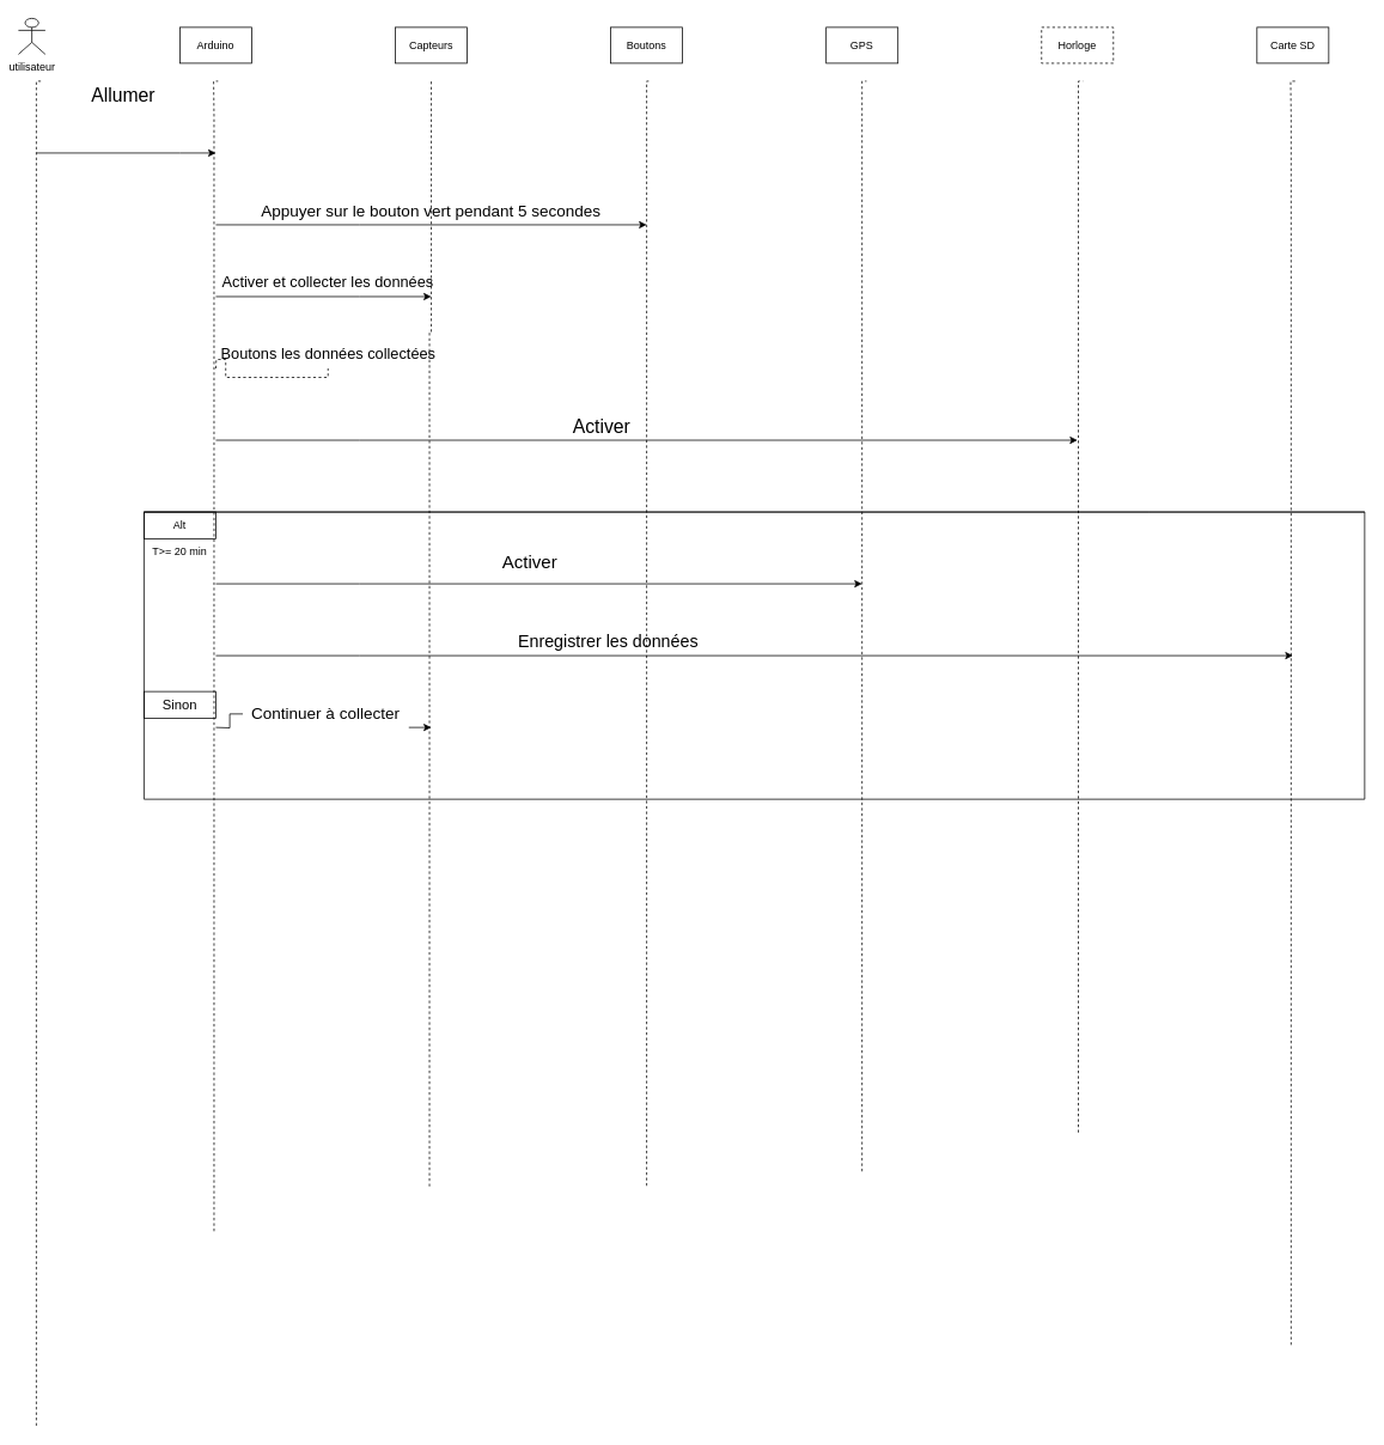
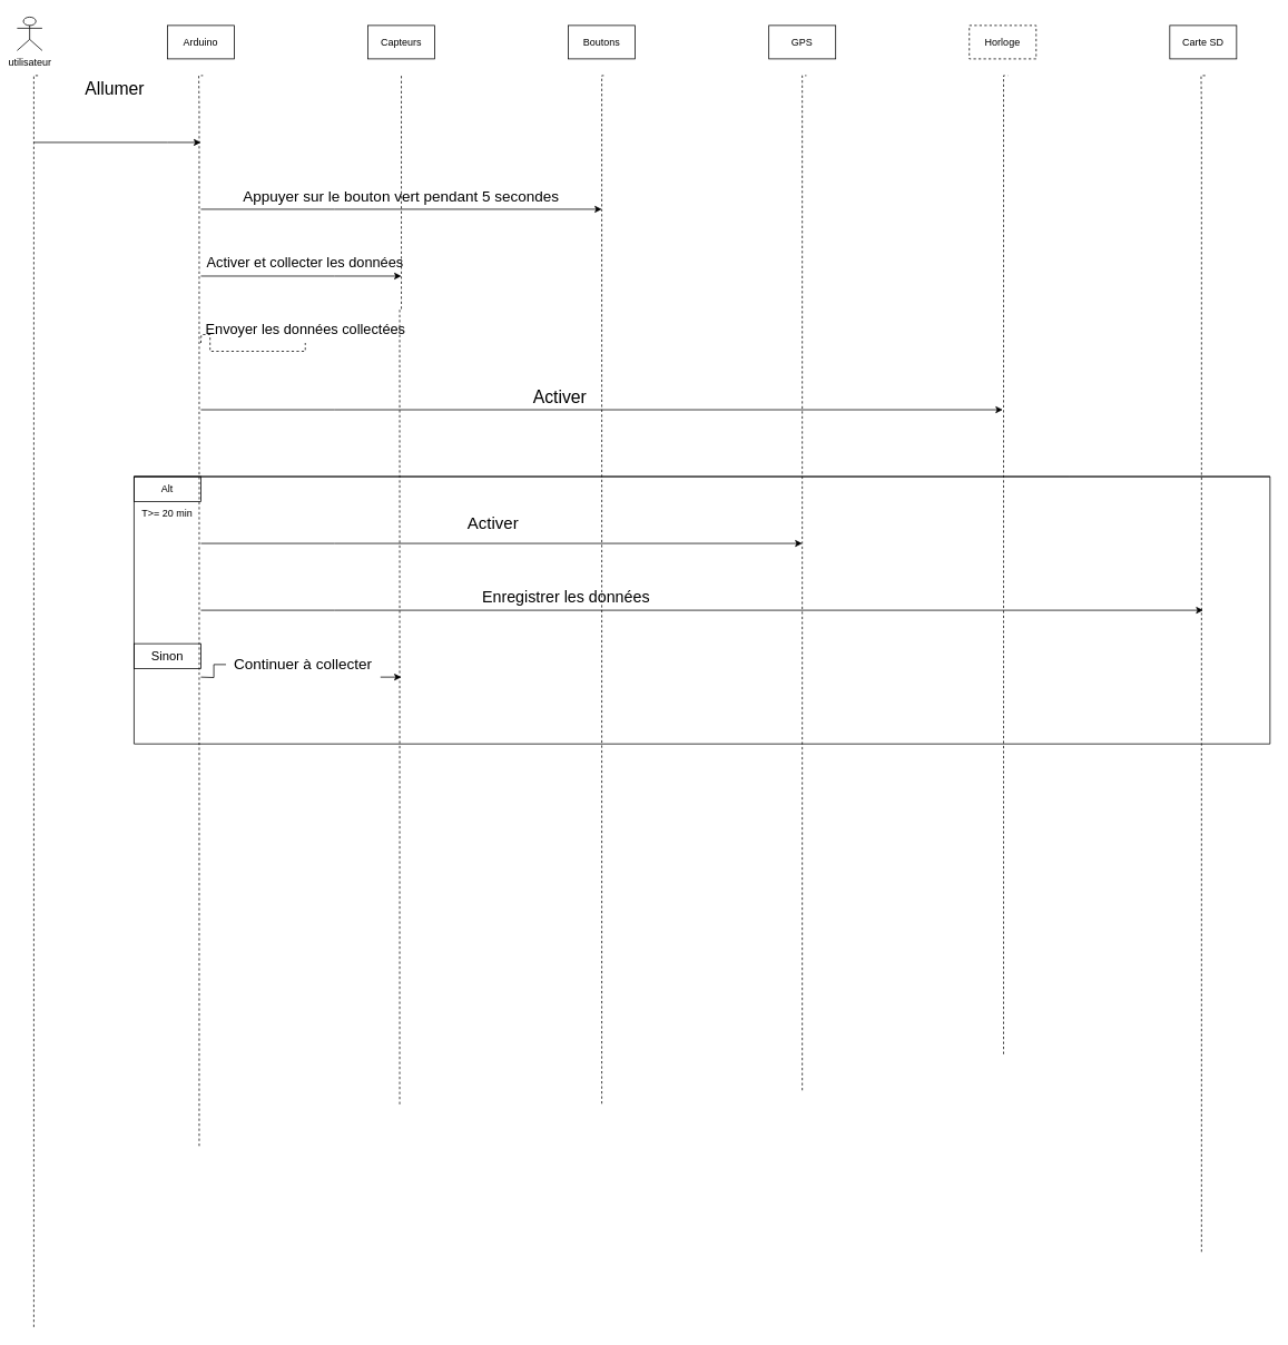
  <mxCell id="0" />
  <mxCell id="1" parent="0" />
  <mxCell id="2" value="utilisateur&lt;br&gt;" style="shape=umlActor;verticalLabelPosition=bottom;verticalAlign=top;html=1;outlineConnect=0;" parent="1" vertex="1"><mxGeometry x="20" y="20" width="30" height="40" as="geometry" /></mxCell>
  <mxCell id="3" value="" style="endArrow=none;dashed=1;html=1;rounded=0;edgeStyle=orthogonalEdgeStyle;fontStyle=1" parent="1" edge="1"><mxGeometry width="50" height="50" relative="1" as="geometry"><mxPoint x="40" y="1588" as="sourcePoint" /><mxPoint x="45" y="90" as="targetPoint" /><Array as="points"><mxPoint x="40" y="130" /><mxPoint x="40" y="130" /></Array></mxGeometry></mxCell>
  <mxCell id="4" value="Arduino" style="rounded=0;whiteSpace=wrap;html=1;" parent="1" vertex="1"><mxGeometry x="200" y="30" width="80" height="40" as="geometry" /></mxCell>
  <mxCell id="5" value="Capteurs" style="rounded=0;whiteSpace=wrap;html=1;" parent="1" vertex="1"><mxGeometry x="440" y="30" width="80" height="40" as="geometry" /></mxCell>
  <mxCell id="6" value="Boutons" style="rounded=0;whiteSpace=wrap;html=1;" parent="1" vertex="1"><mxGeometry x="680" y="30" width="80" height="40" as="geometry" /></mxCell>
  <mxCell id="7" value="GPS" style="rounded=0;whiteSpace=wrap;html=1;" parent="1" vertex="1"><mxGeometry x="920" y="30" width="80" height="40" as="geometry" /></mxCell>
  <mxCell id="8" value="Carte SD" style="rounded=0;whiteSpace=wrap;html=1;" parent="1" vertex="1"><mxGeometry x="1400" y="30" width="80" height="40" as="geometry" /></mxCell>
  <mxCell id="9" value="Horloge" style="rounded=0;whiteSpace=wrap;html=1;dashed=1;" parent="1" vertex="1"><mxGeometry x="1160" y="30" width="80" height="40" as="geometry" /></mxCell>
  <mxCell id="10" value="" style="endArrow=none;dashed=1;html=1;rounded=0;edgeStyle=orthogonalEdgeStyle;" parent="1" edge="1"><mxGeometry width="50" height="50" relative="1" as="geometry"><mxPoint x="238" y="1371.333" as="sourcePoint" /><mxPoint x="242.5" y="90" as="targetPoint" /><Array as="points"><mxPoint x="237.5" y="130" /><mxPoint x="237.5" y="130" /></Array></mxGeometry></mxCell>
  <mxCell id="11" value="" style="endArrow=none;dashed=1;html=1;rounded=0;edgeStyle=orthogonalEdgeStyle;" parent="1" edge="1"><mxGeometry width="50" height="50" relative="1" as="geometry"><mxPoint x="478" y="1321.333" as="sourcePoint" /><mxPoint x="480" y="90" as="targetPoint" /><Array as="points"><mxPoint x="478" y="370" /><mxPoint x="480" y="370" /></Array></mxGeometry></mxCell>
  <mxCell id="12" value="" style="endArrow=none;dashed=1;html=1;rounded=0;edgeStyle=orthogonalEdgeStyle;" parent="1" edge="1"><mxGeometry width="50" height="50" relative="1" as="geometry"><mxPoint x="720" y="1320.667" as="sourcePoint" /><mxPoint x="725" y="90" as="targetPoint" /><Array as="points"><mxPoint x="720" y="130" /><mxPoint x="720" y="130" /></Array></mxGeometry></mxCell>
  <mxCell id="13" value="" style="endArrow=none;dashed=1;html=1;rounded=0;edgeStyle=orthogonalEdgeStyle;" parent="1" edge="1"><mxGeometry width="50" height="50" relative="1" as="geometry"><mxPoint x="960" y="1304.667" as="sourcePoint" /><mxPoint x="965" y="90" as="targetPoint" /><Array as="points"><mxPoint x="960" y="130" /><mxPoint x="960" y="130" /></Array></mxGeometry></mxCell>
  <mxCell id="14" value="" style="endArrow=none;dashed=1;html=1;rounded=0;edgeStyle=orthogonalEdgeStyle;" parent="1" edge="1"><mxGeometry width="50" height="50" relative="1" as="geometry"><mxPoint x="1201" y="1261.333" as="sourcePoint" /><mxPoint x="1206" y="90" as="targetPoint" /><Array as="points"><mxPoint x="1201" y="130" /><mxPoint x="1201" y="130" /></Array></mxGeometry></mxCell>
  <mxCell id="15" value="" style="endArrow=none;dashed=1;html=1;rounded=0;edgeStyle=orthogonalEdgeStyle;" parent="1" edge="1"><mxGeometry width="50" height="50" relative="1" as="geometry"><mxPoint x="1438" y="1498" as="sourcePoint" /><mxPoint x="1442.5" y="90" as="targetPoint" /><Array as="points"><mxPoint x="1437.5" y="130" /><mxPoint x="1437.5" y="130" /></Array></mxGeometry></mxCell>
  <mxCell id="16" value="" style="endArrow=classic;html=1;rounded=0;edgeStyle=orthogonalEdgeStyle;" parent="1" edge="1"><mxGeometry width="50" height="50" relative="1" as="geometry"><mxPoint x="40" y="170" as="sourcePoint" /><mxPoint x="240" y="170" as="targetPoint" /><Array as="points"><mxPoint x="200" y="170" /></Array></mxGeometry></mxCell>
  <mxCell id="17" value="" style="endArrow=classic;html=1;rounded=0;edgeStyle=orthogonalEdgeStyle;" parent="1" edge="1"><mxGeometry width="50" height="50" relative="1" as="geometry"><mxPoint x="240" y="250" as="sourcePoint" /><mxPoint x="720" y="250" as="targetPoint" /><Array as="points"><mxPoint x="400" y="250" /></Array></mxGeometry></mxCell>
  <mxCell id="18" value="" style="endArrow=classic;html=1;rounded=0;edgeStyle=orthogonalEdgeStyle;" parent="1" edge="1"><mxGeometry width="50" height="50" relative="1" as="geometry"><mxPoint x="240" y="330" as="sourcePoint" /><mxPoint x="480" y="330" as="targetPoint" /><Array as="points"><mxPoint x="400" y="330" /></Array></mxGeometry></mxCell>
  <mxCell id="19" value="" style="endArrow=none;dashed=1;html=1;rounded=0;edgeStyle=orthogonalEdgeStyle;startArrow=none;" parent="1" edge="1" source="35"><mxGeometry width="50" height="50" relative="1" as="geometry"><mxPoint x="240" y="410" as="sourcePoint" /><mxPoint x="480" y="410" as="targetPoint" /><Array as="points"><mxPoint x="480" y="410" /></Array></mxGeometry></mxCell>
  <mxCell id="20" value="" style="endArrow=classic;html=1;rounded=0;edgeStyle=orthogonalEdgeStyle;" parent="1" edge="1"><mxGeometry width="50" height="50" relative="1" as="geometry"><mxPoint x="240" y="490" as="sourcePoint" /><mxPoint x="1200" y="490" as="targetPoint" /><Array as="points"><mxPoint x="400" y="490" /></Array></mxGeometry></mxCell>
  <mxCell id="21" value="" style="endArrow=none;html=1;rounded=0;edgeStyle=orthogonalEdgeStyle;" parent="1" edge="1"><mxGeometry width="50" height="50" relative="1" as="geometry"><mxPoint x="160" y="570" as="sourcePoint" /><mxPoint x="1520" y="570" as="targetPoint" /><Array as="points"><mxPoint x="1280" y="570" /></Array></mxGeometry></mxCell>
  <mxCell id="22" value="" style="endArrow=classic;html=1;rounded=0;edgeStyle=orthogonalEdgeStyle;" parent="1" edge="1"><mxGeometry width="50" height="50" relative="1" as="geometry"><mxPoint x="240" y="650" as="sourcePoint" /><mxPoint x="960" y="650" as="targetPoint" /><Array as="points"><mxPoint x="400" y="650" /></Array></mxGeometry></mxCell>
  <mxCell id="23" value="" style="endArrow=classic;html=1;rounded=0;edgeStyle=orthogonalEdgeStyle;" parent="1" edge="1"><mxGeometry width="50" height="50" relative="1" as="geometry"><mxPoint x="240" y="730" as="sourcePoint" /><mxPoint x="1440" y="730" as="targetPoint" /><Array as="points"><mxPoint x="400" y="730" /></Array></mxGeometry></mxCell>
  <mxCell id="24" value="" style="endArrow=classic;html=1;rounded=0;edgeStyle=orthogonalEdgeStyle;startArrow=none;" parent="1" edge="1" source="37"><mxGeometry width="50" height="50" relative="1" as="geometry"><mxPoint x="240" y="810" as="sourcePoint" /><mxPoint x="480" y="810" as="targetPoint" /><Array as="points"><mxPoint x="410" y="810" /><mxPoint x="410" y="810" /></Array></mxGeometry></mxCell>
  <mxCell id="25" value="" style="endArrow=none;html=1;rounded=0;edgeStyle=orthogonalEdgeStyle;" parent="1" edge="1"><mxGeometry width="50" height="50" relative="1" as="geometry"><mxPoint x="160" y="890" as="sourcePoint" /><mxPoint x="160" y="890" as="targetPoint" /><Array as="points"><mxPoint x="160" y="890" /><mxPoint x="1520" y="890" /><mxPoint x="1520" y="570" /><mxPoint x="160" y="570" /></Array></mxGeometry></mxCell>
  <mxCell id="26" value="&lt;font style=&quot;font-size: 21px;&quot;&gt;Allumer&lt;/font&gt;&amp;nbsp;" style="text;html=1;strokeColor=none;fillColor=none;align=center;verticalAlign=middle;whiteSpace=wrap;rounded=0;fontSize=21;" parent="1" vertex="1"><mxGeometry x="90" y="90" width="100" height="30" as="geometry" /></mxCell>
  <mxCell id="27" value="Appuyer sur le bouton vert pendant 5 secondes" style="text;html=1;strokeColor=none;fillColor=none;align=center;verticalAlign=middle;whiteSpace=wrap;rounded=0;fontSize=18;" parent="1" vertex="1"><mxGeometry x="230" y="220" width="500" height="30" as="geometry" /></mxCell>
  <mxCell id="28" value="Activer et collecter les données" style="text;html=1;strokeColor=none;fillColor=none;align=center;verticalAlign=middle;whiteSpace=wrap;rounded=0;fontSize=17;" parent="1" vertex="1"><mxGeometry x="235" y="300" width="260" height="30" as="geometry" /></mxCell>
  <mxCell id="29" value="Activer" style="text;html=1;strokeColor=none;fillColor=none;align=center;verticalAlign=middle;whiteSpace=wrap;rounded=0;fontSize=21;" parent="1" vertex="1"><mxGeometry x="640" y="460" width="60" height="30" as="geometry" /></mxCell>
  <mxCell id="30" value="Alt" style="rounded=0;whiteSpace=wrap;html=1;fillColor=none;" parent="1" vertex="1"><mxGeometry x="160" y="570" width="80" height="30" as="geometry" /></mxCell>
  <mxCell id="31" value="T&amp;gt;= 20 min" style="text;html=1;strokeColor=none;fillColor=none;align=center;verticalAlign=middle;whiteSpace=wrap;rounded=0;" parent="1" vertex="1"><mxGeometry x="165" y="600" width="70" height="30" as="geometry" /></mxCell>
  <mxCell id="32" value="Activer" style="text;html=1;strokeColor=none;fillColor=none;align=center;verticalAlign=middle;whiteSpace=wrap;rounded=0;fontSize=20;" parent="1" vertex="1"><mxGeometry x="560" y="610" width="60" height="30" as="geometry" /></mxCell>
  <mxCell id="33" value="Enregistrer les données&amp;nbsp;" style="text;html=1;strokeColor=none;fillColor=none;align=center;verticalAlign=middle;whiteSpace=wrap;rounded=0;fontSize=19;" parent="1" vertex="1"><mxGeometry x="570" y="700" width="220" height="30" as="geometry" /></mxCell>
  <mxCell id="34" value="Sinon" style="rounded=0;whiteSpace=wrap;html=1;fontSize=15;fillColor=none;" parent="1" vertex="1"><mxGeometry x="160" y="770" width="80" height="30" as="geometry" /></mxCell>
- <mxCell id="35" value="Boutons les données collectées" style="text;html=1;strokeColor=none;fillColor=none;align=center;verticalAlign=middle;whiteSpace=wrap;rounded=0;fontSize=17;" parent="1" vertex="1"><mxGeometry x="237.5" y="380" width="255" height="30" as="geometry" /></mxCell>
+ <mxCell id="35" value="Envoyer les données collectées" style="text;html=1;strokeColor=none;fillColor=none;align=center;verticalAlign=middle;whiteSpace=wrap;rounded=0;fontSize=17;" parent="1" vertex="1"><mxGeometry x="237.5" y="380" width="255" height="30" as="geometry" /></mxCell>
  <mxCell id="36" value="" style="endArrow=none;dashed=1;html=1;rounded=0;edgeStyle=orthogonalEdgeStyle;" edge="1" parent="1" target="35"><mxGeometry width="50" height="50" relative="1" as="geometry"><mxPoint x="240" y="410" as="sourcePoint" /><mxPoint x="480" y="410" as="targetPoint" /><Array as="points" /></mxGeometry></mxCell>
  <mxCell id="37" value="Continuer à collecter" style="text;html=1;strokeColor=none;fillColor=none;align=center;verticalAlign=middle;whiteSpace=wrap;rounded=0;fontSize=18;" parent="1" vertex="1"><mxGeometry x="270" y="780" width="185" height="30" as="geometry" /></mxCell>
  <mxCell id="38" value="" style="endArrow=none;html=1;rounded=0;edgeStyle=orthogonalEdgeStyle;" edge="1" parent="1" target="37"><mxGeometry width="50" height="50" relative="1" as="geometry"><mxPoint x="240" y="810" as="sourcePoint" /><mxPoint x="480" y="810" as="targetPoint" /><Array as="points" /></mxGeometry></mxCell>
